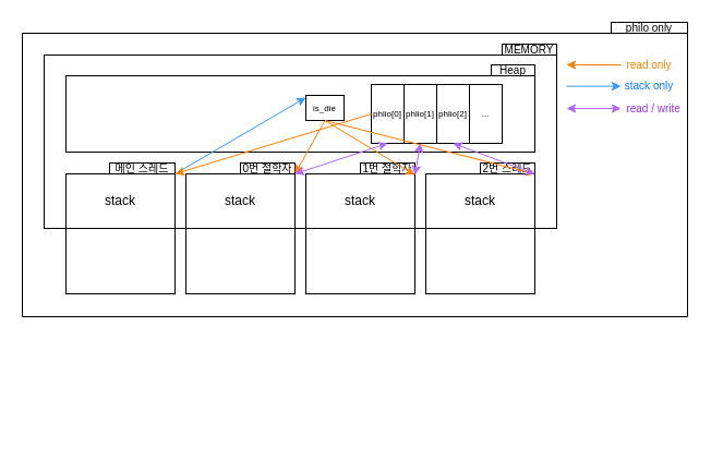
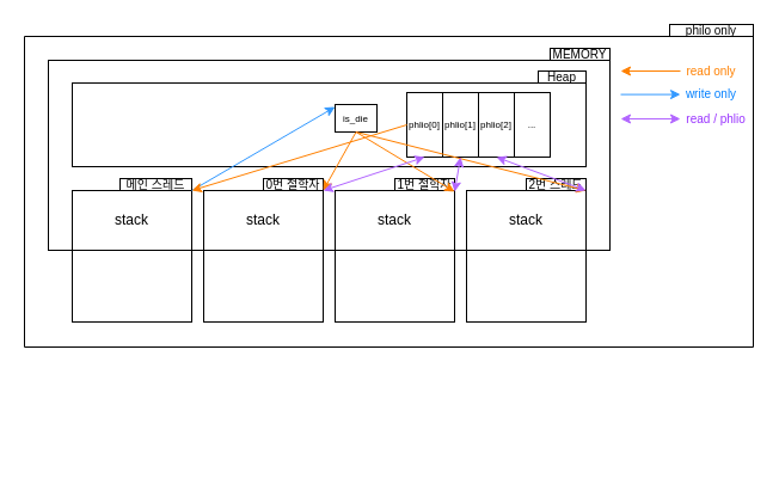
  <mxCell id="0" />
  <mxCell id="1" parent="0" />
  <mxCell id="2" value="" style="swimlane;startSize=0;fillColor=none;" vertex="1" parent="1"><mxGeometry x="20" y="30" width="610" height="260" as="geometry" /></mxCell>
  <mxCell id="3" value="" style="rounded=0;whiteSpace=wrap;html=1;" vertex="1" parent="2"><mxGeometry x="20" y="20" width="470" height="159" as="geometry" /></mxCell>
  <mxCell id="4" value="" style="group" vertex="1" connectable="0" parent="2"><mxGeometry x="40" y="129" width="100" height="240" as="geometry" /></mxCell>
  <mxCell id="5" value="stack" style="rounded=0;whiteSpace=wrap;html=1;fillColor=default;" vertex="1" parent="4"><mxGeometry width="100" height="50" as="geometry" /></mxCell>
  <mxCell id="6" value="" style="rounded=0;whiteSpace=wrap;html=1;fillColor=default;" vertex="1" parent="4"><mxGeometry y="50" width="100" height="60" as="geometry" /></mxCell>
  <mxCell id="7" value="" style="group" vertex="1" connectable="0" parent="2"><mxGeometry x="150" y="129" width="100" height="240" as="geometry" /></mxCell>
  <mxCell id="8" value="stack" style="rounded=0;whiteSpace=wrap;html=1;fillColor=default;" vertex="1" parent="7"><mxGeometry width="100" height="50" as="geometry" /></mxCell>
  <mxCell id="9" value="" style="rounded=0;whiteSpace=wrap;html=1;fillColor=default;" vertex="1" parent="7"><mxGeometry y="50" width="100" height="60" as="geometry" /></mxCell>
  <mxCell id="10" value="" style="group" vertex="1" connectable="0" parent="2"><mxGeometry x="260" y="129" width="100" height="240" as="geometry" /></mxCell>
  <mxCell id="11" value="stack" style="rounded=0;whiteSpace=wrap;html=1;fillColor=default;" vertex="1" parent="10"><mxGeometry width="100" height="50" as="geometry" /></mxCell>
  <mxCell id="12" value="" style="rounded=0;whiteSpace=wrap;html=1;fillColor=default;" vertex="1" parent="10"><mxGeometry y="50" width="100" height="60" as="geometry" /></mxCell>
  <mxCell id="13" value="" style="group" vertex="1" connectable="0" parent="2"><mxGeometry x="370" y="129" width="100" height="240" as="geometry" /></mxCell>
  <mxCell id="14" value="stack" style="rounded=0;whiteSpace=wrap;html=1;fillColor=default;" vertex="1" parent="13"><mxGeometry width="100" height="50" as="geometry" /></mxCell>
  <mxCell id="15" value="" style="rounded=0;whiteSpace=wrap;html=1;fillColor=default;" vertex="1" parent="13"><mxGeometry y="50" width="100" height="60" as="geometry" /></mxCell>
  <mxCell id="16" value="" style="rounded=0;whiteSpace=wrap;html=1;fillColor=default;" vertex="1" parent="2"><mxGeometry x="40" y="39" width="430" height="70" as="geometry" /></mxCell>
  <mxCell id="17" value="Heap" style="text;html=1;strokeColor=default;fillColor=default;align=center;verticalAlign=middle;whiteSpace=wrap;rounded=0;fontSize=10;" vertex="1" parent="2"><mxGeometry x="430" y="29" width="40" height="10" as="geometry" /></mxCell>
  <mxCell id="18" value="메인 스레드" style="text;html=1;strokeColor=default;fillColor=default;align=center;verticalAlign=middle;whiteSpace=wrap;rounded=0;fontSize=10;" vertex="1" parent="2"><mxGeometry x="80" y="119" width="60" height="10" as="geometry" /></mxCell>
  <mxCell id="19" value="0번 철학자" style="text;html=1;strokeColor=default;fillColor=default;align=center;verticalAlign=middle;whiteSpace=wrap;rounded=0;fontSize=10;" vertex="1" parent="2"><mxGeometry x="200" y="119" width="50" height="10" as="geometry" /></mxCell>
  <mxCell id="20" value="1번 철학자" style="text;html=1;strokeColor=default;fillColor=default;align=center;verticalAlign=middle;whiteSpace=wrap;rounded=0;fontSize=10;" vertex="1" parent="2"><mxGeometry x="310" y="119" width="50" height="10" as="geometry" /></mxCell>
  <mxCell id="21" value="2번 스레드" style="text;html=1;strokeColor=default;fillColor=default;align=center;verticalAlign=middle;whiteSpace=wrap;rounded=0;fontSize=10;" vertex="1" parent="2"><mxGeometry x="420" y="119" width="50" height="10" as="geometry" /></mxCell>
  <mxCell id="22" value="" style="group" vertex="1" connectable="0" parent="2"><mxGeometry x="320" y="47" width="120" height="54" as="geometry" /></mxCell>
  <mxCell id="23" value="phlio[0]" style="rounded=0;whiteSpace=wrap;html=1;fontSize=8;strokeColor=default;fillColor=default;" vertex="1" parent="22"><mxGeometry width="30" height="54" as="geometry" /></mxCell>
  <mxCell id="24" value="&lt;span&gt;phlio[1]&lt;/span&gt;" style="rounded=0;whiteSpace=wrap;html=1;fontSize=8;strokeColor=default;fillColor=default;" vertex="1" parent="22"><mxGeometry x="30" width="30" height="54" as="geometry" /></mxCell>
  <mxCell id="25" value="&lt;span&gt;phlio[2]&lt;/span&gt;" style="rounded=0;whiteSpace=wrap;html=1;fontSize=8;strokeColor=default;fillColor=default;" vertex="1" parent="22"><mxGeometry x="60" width="30" height="54" as="geometry" /></mxCell>
  <mxCell id="26" value="..." style="rounded=0;whiteSpace=wrap;html=1;fontSize=8;strokeColor=default;fillColor=default;" vertex="1" parent="22"><mxGeometry x="90" width="30" height="54" as="geometry" /></mxCell>
  <mxCell id="27" value="is_die" style="rounded=0;whiteSpace=wrap;html=1;fontSize=8;strokeColor=default;fillColor=default;" vertex="1" parent="2"><mxGeometry x="260" y="57" width="35" height="23" as="geometry" /></mxCell>
  <mxCell id="28" value="" style="endArrow=classic;html=1;rounded=0;fontSize=8;strokeColor=#3399FF;exitX=1;exitY=0;exitDx=0;exitDy=0;" edge="1" parent="2" source="5"><mxGeometry width="50" height="50" relative="1" as="geometry"><mxPoint x="90" y="180" as="sourcePoint" /><mxPoint x="260" y="59" as="targetPoint" /></mxGeometry></mxCell>
  <mxCell id="29" value="" style="endArrow=classic;html=1;rounded=0;fontSize=8;exitX=0.5;exitY=1;exitDx=0;exitDy=0;strokeColor=#FF8000;entryX=1;entryY=0;entryDx=0;entryDy=0;" edge="1" parent="2" source="27" target="8"><mxGeometry width="50" height="50" relative="1" as="geometry"><mxPoint x="96.48" y="139.06" as="sourcePoint" /><mxPoint x="200" y="180" as="targetPoint" /></mxGeometry></mxCell>
  <mxCell id="30" value="" style="endArrow=classic;html=1;rounded=0;fontSize=8;exitX=0.5;exitY=1;exitDx=0;exitDy=0;strokeColor=#FF8000;" edge="1" parent="2" source="27"><mxGeometry width="50" height="50" relative="1" as="geometry"><mxPoint x="287.5" y="80" as="sourcePoint" /><mxPoint x="360" y="130" as="targetPoint" /></mxGeometry></mxCell>
  <mxCell id="31" value="" style="endArrow=classic;html=1;rounded=0;fontSize=8;exitX=0.5;exitY=1;exitDx=0;exitDy=0;entryX=1;entryY=0;entryDx=0;entryDy=0;strokeColor=#FF8000;" edge="1" parent="2" source="27" target="14"><mxGeometry width="50" height="50" relative="1" as="geometry"><mxPoint x="287.5" y="80" as="sourcePoint" /><mxPoint x="320" y="139" as="targetPoint" /></mxGeometry></mxCell>
  <mxCell id="32" value="" style="endArrow=classic;html=1;rounded=0;fontSize=8;exitX=0;exitY=0.5;exitDx=0;exitDy=0;entryX=1;entryY=0;entryDx=0;entryDy=0;strokeColor=#FF8000;" edge="1" parent="2" source="23" target="5"><mxGeometry width="50" height="50" relative="1" as="geometry"><mxPoint x="100" y="139" as="sourcePoint" /><mxPoint x="270" y="69" as="targetPoint" /></mxGeometry></mxCell>
  <mxCell id="33" value="" style="endArrow=classic;html=1;rounded=0;fontSize=8;strokeColor=#FF8000;" edge="1" parent="2"><mxGeometry width="50" height="50" relative="1" as="geometry"><mxPoint x="549" y="29" as="sourcePoint" /><mxPoint x="499" y="29" as="targetPoint" /></mxGeometry></mxCell>
  <mxCell id="34" value="" style="endArrow=classic;html=1;rounded=0;fontSize=8;strokeColor=#3399FF;" edge="1" parent="2"><mxGeometry width="50" height="50" relative="1" as="geometry"><mxPoint x="499" y="48.6" as="sourcePoint" /><mxPoint x="549" y="48.6" as="targetPoint" /></mxGeometry></mxCell>
  <mxCell id="35" value="" style="endArrow=classic;startArrow=classic;html=1;rounded=0;fontSize=8;strokeColor=#B266FF;entryX=0.5;entryY=1;entryDx=0;entryDy=0;exitX=1;exitY=0;exitDx=0;exitDy=0;" edge="1" parent="2" source="8" target="23"><mxGeometry width="50" height="50" relative="1" as="geometry"><mxPoint x="250" y="210" as="sourcePoint" /><mxPoint x="300" y="160" as="targetPoint" /></mxGeometry></mxCell>
  <mxCell id="36" value="" style="endArrow=classic;startArrow=classic;html=1;rounded=0;fontSize=8;strokeColor=#B266FF;entryX=0.5;entryY=1;entryDx=0;entryDy=0;" edge="1" parent="2" target="24"><mxGeometry width="50" height="50" relative="1" as="geometry"><mxPoint x="360" y="130" as="sourcePoint" /><mxPoint x="345" y="111" as="targetPoint" /></mxGeometry></mxCell>
  <mxCell id="37" value="" style="endArrow=classic;startArrow=classic;html=1;rounded=0;fontSize=8;strokeColor=#B266FF;entryX=0.5;entryY=1;entryDx=0;entryDy=0;exitX=1;exitY=0;exitDx=0;exitDy=0;" edge="1" parent="2" source="14" target="25"><mxGeometry width="50" height="50" relative="1" as="geometry"><mxPoint x="320" y="189" as="sourcePoint" /><mxPoint x="375" y="111" as="targetPoint" /></mxGeometry></mxCell>
  <mxCell id="38" value="" style="endArrow=classic;startArrow=classic;html=1;rounded=0;fontSize=8;strokeColor=#B266FF;" edge="1" parent="2"><mxGeometry width="50" height="50" relative="1" as="geometry"><mxPoint x="499" y="69" as="sourcePoint" /><mxPoint x="549" y="69" as="targetPoint" /></mxGeometry></mxCell>
  <mxCell id="39" value="read only" style="text;html=1;strokeColor=none;fillColor=none;align=center;verticalAlign=middle;whiteSpace=wrap;rounded=0;fontSize=10;fontColor=#FF8000;" vertex="1" parent="2"><mxGeometry x="550" y="24" width="50" height="10" as="geometry" /></mxCell>
- <mxCell id="40" value="stack only" style="text;html=1;strokeColor=none;fillColor=none;align=center;verticalAlign=middle;whiteSpace=wrap;rounded=0;fontSize=10;fontColor=#007FFF;" vertex="1" parent="2"><mxGeometry x="550" y="43" width="50" height="10" as="geometry" /></mxCell>
- <mxCell id="41" value="read / write&amp;nbsp;" style="text;html=1;strokeColor=none;fillColor=none;align=center;verticalAlign=middle;whiteSpace=wrap;rounded=0;fontSize=10;fontColor=#9933FF;" vertex="1" parent="2"><mxGeometry x="551" y="64" width="59" height="10" as="geometry" /></mxCell>
+ <mxCell id="40" value="write only" style="text;html=1;strokeColor=none;fillColor=none;align=center;verticalAlign=middle;whiteSpace=wrap;rounded=0;fontSize=10;fontColor=#007FFF;" vertex="1" parent="2"><mxGeometry x="550" y="43" width="50" height="10" as="geometry" /></mxCell>
+ <mxCell id="41" value="read / phlio&amp;nbsp;" style="text;html=1;strokeColor=none;fillColor=none;align=center;verticalAlign=middle;whiteSpace=wrap;rounded=0;fontSize=10;fontColor=#9933FF;" vertex="1" parent="2"><mxGeometry x="551" y="64" width="59" height="10" as="geometry" /></mxCell>
  <mxCell id="42" value="MEMORY" style="text;html=1;strokeColor=default;fillColor=default;align=center;verticalAlign=middle;whiteSpace=wrap;rounded=0;fontSize=10;" vertex="1" parent="2"><mxGeometry x="440" y="10" width="50" height="10" as="geometry" /></mxCell>
  <mxCell id="43" value="philo only" style="text;html=1;strokeColor=default;fillColor=default;align=center;verticalAlign=middle;whiteSpace=wrap;rounded=0;fontSize=10;" vertex="1" parent="1"><mxGeometry x="560" y="20" width="70" height="10" as="geometry" /></mxCell>
